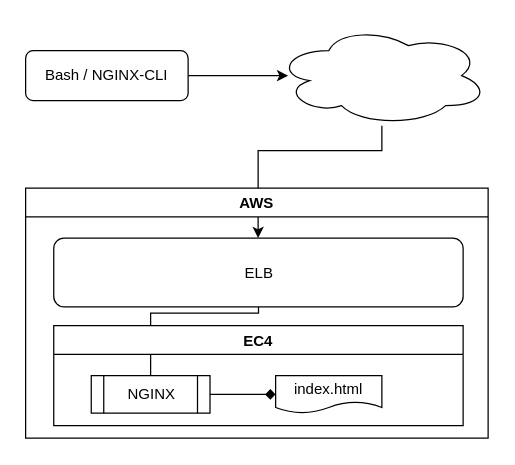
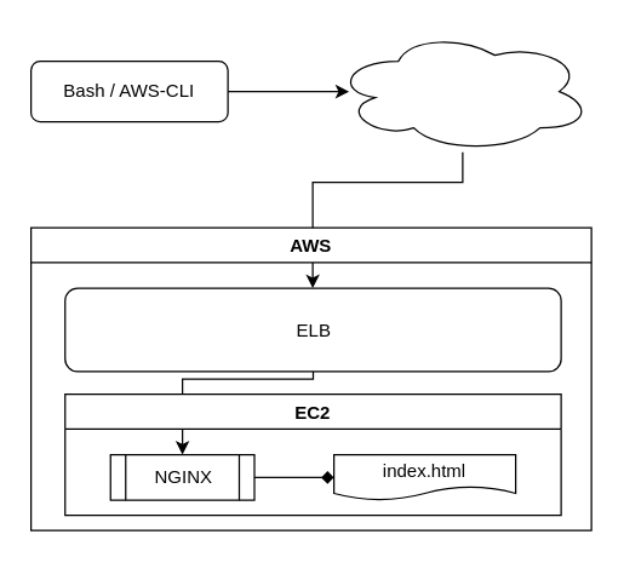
  <mxCell id="0" />
  <mxCell id="1" parent="0" />
  <mxCell id="2" style="edgeStyle=orthogonalEdgeStyle;rounded=0;orthogonalLoop=1;jettySize=auto;html=1;exitX=1;exitY=0.5;exitDx=0;exitDy=0;entryX=0.059;entryY=0.5;entryDx=0;entryDy=0;entryPerimeter=0;" edge="1" parent="1" source="3" target="5"><mxGeometry relative="1" as="geometry" /></mxCell>
- <mxCell id="3" value="Bash / NGINX-CLI" style="rounded=1;whiteSpace=wrap;html=1;" vertex="1" parent="1"><mxGeometry x="20" y="40" width="130" height="40" as="geometry" /></mxCell>
+ <mxCell id="3" value="Bash / AWS-CLI" style="rounded=1;whiteSpace=wrap;html=1;" vertex="1" parent="1"><mxGeometry x="20" y="40" width="130" height="40" as="geometry" /></mxCell>
  <mxCell id="4" style="edgeStyle=orthogonalEdgeStyle;rounded=0;orthogonalLoop=1;jettySize=auto;html=1;" edge="1" parent="1" source="5" target="8"><mxGeometry relative="1" as="geometry"><Array as="points"><mxPoint x="305" y="120" /><mxPoint x="206" y="120" /></Array></mxGeometry></mxCell>
  <mxCell id="5" value="" style="ellipse;shape=cloud;whiteSpace=wrap;html=1;" vertex="1" parent="1"><mxGeometry x="220" y="20" width="170" height="80" as="geometry" /></mxCell>
  <mxCell id="6" value="AWS" style="swimlane;" vertex="1" parent="1"><mxGeometry x="20" y="150" width="370" height="200" as="geometry" /></mxCell>
- <mxCell id="7" value="" style="edgeStyle=orthogonalEdgeStyle;rounded=0;orthogonalLoop=1;jettySize=auto;html=1;entryX=0.5;entryY=0;entryDx=0;entryDy=0;endArrow=none;" edge="1" parent="6" source="8" target="11"><mxGeometry relative="1" as="geometry"><mxPoint x="100" y="110" as="targetPoint" /><Array as="points"><mxPoint x="186" y="100" /><mxPoint x="100" y="100" /></Array></mxGeometry></mxCell>
+ <mxCell id="7" value="" style="edgeStyle=orthogonalEdgeStyle;rounded=0;orthogonalLoop=1;jettySize=auto;html=1;entryX=0.5;entryY=0;entryDx=0;entryDy=0;" edge="1" parent="6" source="8" target="11"><mxGeometry relative="1" as="geometry"><mxPoint x="100" y="110" as="targetPoint" /><Array as="points"><mxPoint x="186" y="100" /><mxPoint x="100" y="100" /></Array></mxGeometry></mxCell>
  <mxCell id="8" value="ELB" style="rounded=1;whiteSpace=wrap;html=1;" vertex="1" parent="6"><mxGeometry x="22.5" y="40" width="327.5" height="55" as="geometry" /></mxCell>
- <mxCell id="9" value="EC4" style="swimlane;startSize=23;" vertex="1" parent="6"><mxGeometry x="22.5" y="110" width="327.5" height="80" as="geometry" /></mxCell>
+ <mxCell id="9" value="EC2" style="swimlane;startSize=23;" vertex="1" parent="6"><mxGeometry x="22.5" y="110" width="327.5" height="80" as="geometry" /></mxCell>
  <mxCell id="10" value="" style="edgeStyle=orthogonalEdgeStyle;rounded=0;orthogonalLoop=1;jettySize=auto;html=1;entryX=0;entryY=0.5;entryDx=0;entryDy=0;endArrow=diamond;" edge="1" parent="9" source="11" target="12"><mxGeometry relative="1" as="geometry"><mxPoint x="205" y="55" as="targetPoint" /></mxGeometry></mxCell>
  <mxCell id="11" value="NGINX" style="shape=process;whiteSpace=wrap;html=1;backgroundOutline=1;" vertex="1" parent="9"><mxGeometry x="30" y="40" width="95" height="30" as="geometry" /></mxCell>
- <mxCell id="12" value="index.html" style="shape=document;whiteSpace=wrap;html=1;boundedLbl=1;" vertex="1" parent="9"><mxGeometry x="177.5" y="40" width="85" height="30" as="geometry" /></mxCell>
+ <mxCell id="12" value="index.html" style="shape=document;whiteSpace=wrap;html=1;boundedLbl=1;" vertex="1" parent="9"><mxGeometry x="177.5" y="40" width="120" height="30" as="geometry" /></mxCell>
